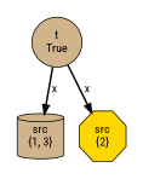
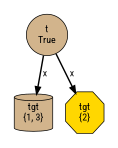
  digraph {
    fontname="Roboto Condensed"
    splines=true
    node [fillcolor=tan fontcolor="#000000" fontname="Roboto Condensed" style=filled]
    edge [arrowhead=normal fontname="Roboto Condensed" style=bold]
-   n1 [label="src\n{1, 3}" shape=cylinder]
+   n1 [label="tgt\n{1, 3}" shape=cylinder]
    n2 [label="t\nTrue" shape=circle]
-   n3 [fillcolor=gold label="src\n{2}" shape=octagon]
+   n3 [fillcolor=gold label="tgt\n{2}" shape=octagon]
    subgraph cluster_1 {
      style=invis
      n1
      n2
      n3
    }
    n2 -> n1 [label=" x "]
    n2 -> n3 [label=" x "]
  }
